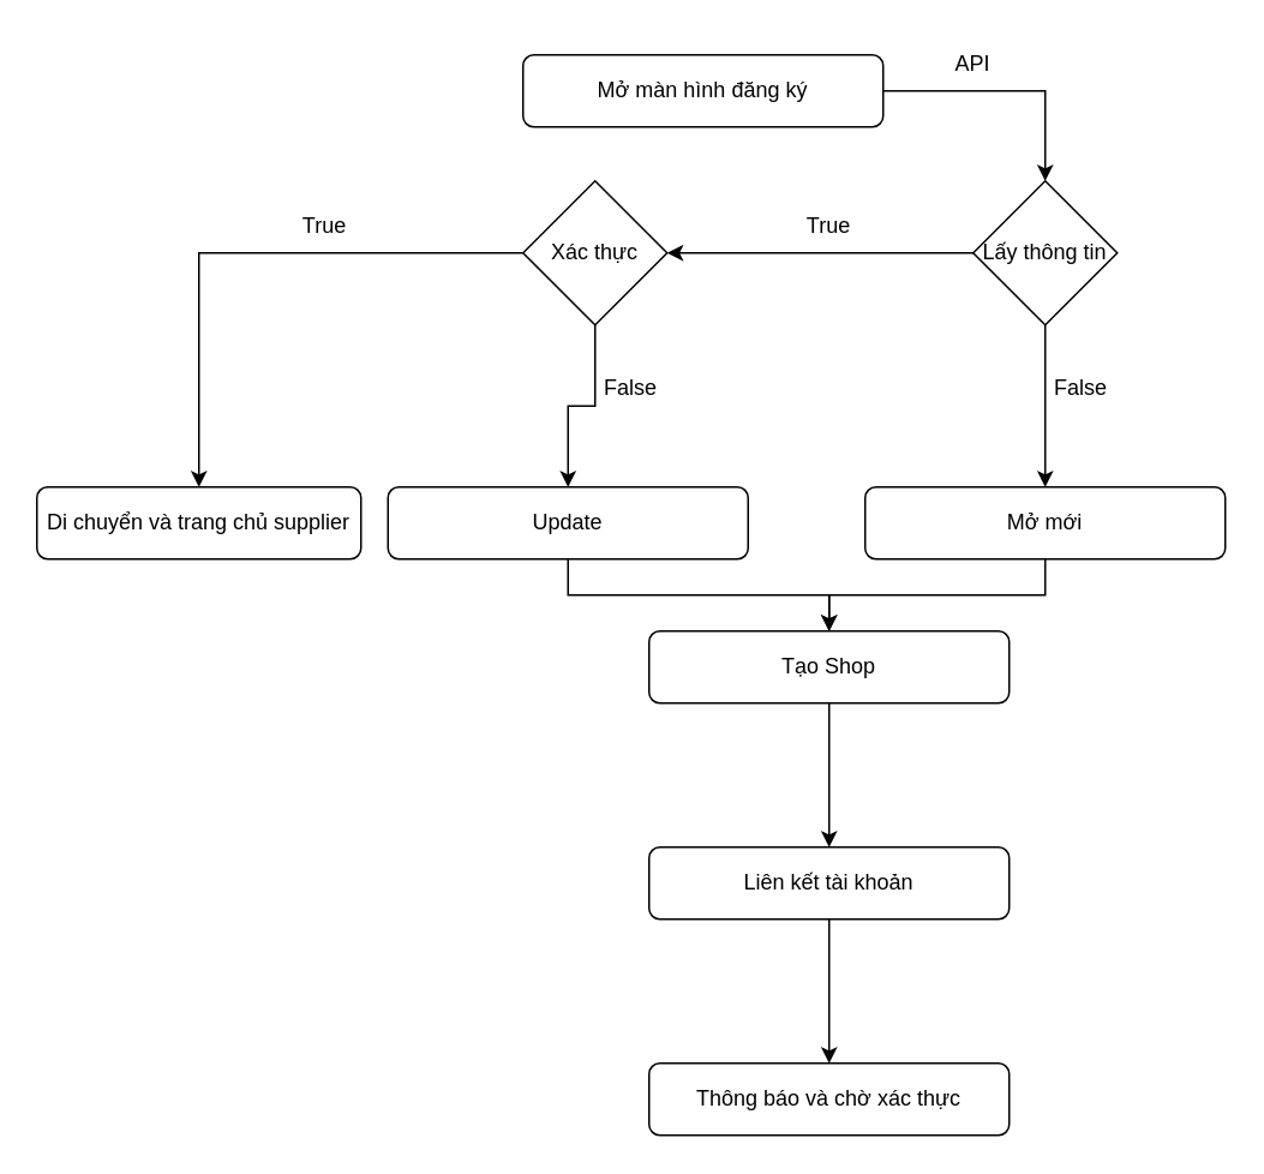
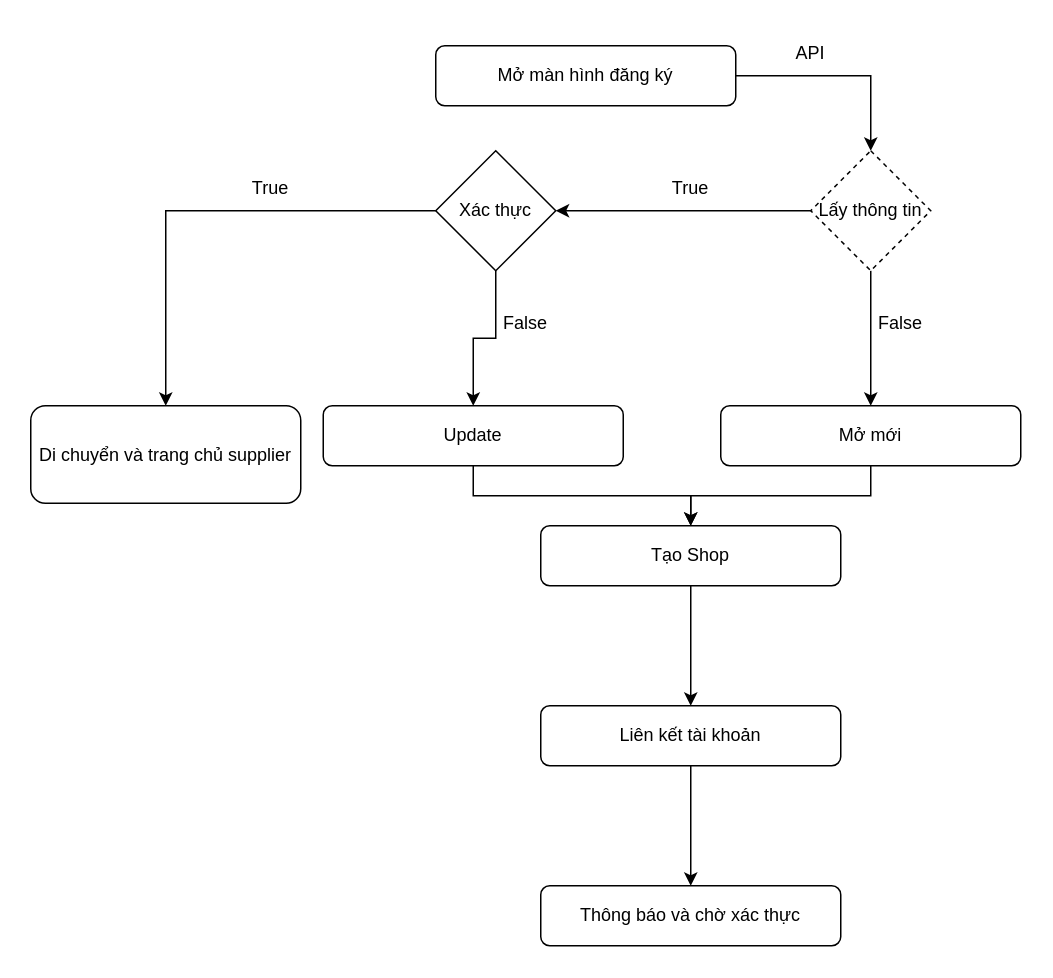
  <mxCell id="0" />
  <mxCell id="1" parent="0" />
  <mxCell id="2" style="edgeStyle=orthogonalEdgeStyle;rounded=0;orthogonalLoop=1;jettySize=auto;html=1;entryX=0.5;entryY=0;entryDx=0;entryDy=0;" parent="1" source="3" target="6" edge="1"><mxGeometry relative="1" as="geometry" /></mxCell>
  <mxCell id="3" value="Mở màn hình đăng ký" style="rounded=1;whiteSpace=wrap;html=1;" parent="1" vertex="1"><mxGeometry x="290" y="30" width="200" height="40" as="geometry" /></mxCell>
  <mxCell id="4" style="edgeStyle=orthogonalEdgeStyle;rounded=0;orthogonalLoop=1;jettySize=auto;html=1;entryX=1;entryY=0.5;entryDx=0;entryDy=0;" parent="1" source="6" target="11" edge="1"><mxGeometry relative="1" as="geometry"><mxPoint x="390" y="150" as="targetPoint" /></mxGeometry></mxCell>
  <mxCell id="5" style="edgeStyle=orthogonalEdgeStyle;rounded=0;orthogonalLoop=1;jettySize=auto;html=1;" parent="1" source="6" target="13" edge="1"><mxGeometry relative="1" as="geometry" /></mxCell>
- <mxCell id="6" value="Lấy thông tin" style="rhombus;whiteSpace=wrap;html=1;" parent="1" vertex="1"><mxGeometry x="540" y="100" width="80" height="80" as="geometry" /></mxCell>
+ <mxCell id="6" value="Lấy thông tin" style="rhombus;whiteSpace=wrap;html=1;dashed=1;" parent="1" vertex="1"><mxGeometry x="540" y="100" width="80" height="80" as="geometry" /></mxCell>
  <mxCell id="7" value="API" style="text;html=1;strokeColor=none;fillColor=none;align=center;verticalAlign=middle;whiteSpace=wrap;rounded=0;" parent="1" vertex="1"><mxGeometry x="510" y="20" width="60" height="30" as="geometry" /></mxCell>
  <mxCell id="8" value="True" style="text;html=1;strokeColor=none;fillColor=none;align=center;verticalAlign=middle;whiteSpace=wrap;rounded=0;" parent="1" vertex="1"><mxGeometry x="430" y="110" width="60" height="30" as="geometry" /></mxCell>
  <mxCell id="9" style="edgeStyle=orthogonalEdgeStyle;rounded=0;orthogonalLoop=1;jettySize=auto;html=1;entryX=0.5;entryY=0;entryDx=0;entryDy=0;exitX=0;exitY=0.5;exitDx=0;exitDy=0;" parent="1" source="11" target="15" edge="1"><mxGeometry relative="1" as="geometry"><mxPoint x="420" y="120" as="sourcePoint" /></mxGeometry></mxCell>
  <mxCell id="10" style="edgeStyle=orthogonalEdgeStyle;rounded=0;orthogonalLoop=1;jettySize=auto;html=1;entryX=0.5;entryY=0;entryDx=0;entryDy=0;" parent="1" source="11" target="17" edge="1"><mxGeometry relative="1" as="geometry" /></mxCell>
  <mxCell id="11" value="Xác thực" style="rhombus;whiteSpace=wrap;html=1;" parent="1" vertex="1"><mxGeometry x="290" y="100" width="80" height="80" as="geometry" /></mxCell>
  <mxCell id="12" style="edgeStyle=orthogonalEdgeStyle;rounded=0;orthogonalLoop=1;jettySize=auto;html=1;entryX=0.5;entryY=0;entryDx=0;entryDy=0;" parent="1" source="13" target="21" edge="1"><mxGeometry relative="1" as="geometry"><mxPoint x="460" y="340" as="targetPoint" /></mxGeometry></mxCell>
  <mxCell id="13" value="Mở mới" style="rounded=1;whiteSpace=wrap;html=1;" parent="1" vertex="1"><mxGeometry x="480" y="270" width="200" height="40" as="geometry" /></mxCell>
  <mxCell id="14" value="False" style="text;html=1;strokeColor=none;fillColor=none;align=center;verticalAlign=middle;whiteSpace=wrap;rounded=0;" parent="1" vertex="1"><mxGeometry x="570" y="200" width="60" height="30" as="geometry" /></mxCell>
- <mxCell id="15" value="Di chuyển và trang chủ supplier" style="rounded=1;whiteSpace=wrap;html=1;" parent="1" vertex="1"><mxGeometry x="20" y="270" width="180" height="40" as="geometry" /></mxCell>
+ <mxCell id="15" value="Di chuyển và trang chủ supplier" style="rounded=1;whiteSpace=wrap;html=1;" parent="1" vertex="1"><mxGeometry x="20" y="270" width="180" height="65" as="geometry" /></mxCell>
  <mxCell id="16" style="edgeStyle=orthogonalEdgeStyle;rounded=0;orthogonalLoop=1;jettySize=auto;html=1;entryX=0.5;entryY=0;entryDx=0;entryDy=0;" parent="1" source="17" target="21" edge="1"><mxGeometry relative="1" as="geometry"><mxPoint x="460" y="340" as="targetPoint" /></mxGeometry></mxCell>
  <mxCell id="17" value="Update" style="rounded=1;whiteSpace=wrap;html=1;" parent="1" vertex="1"><mxGeometry x="215" y="270" width="200" height="40" as="geometry" /></mxCell>
  <mxCell id="18" value="True" style="text;html=1;strokeColor=none;fillColor=none;align=center;verticalAlign=middle;whiteSpace=wrap;rounded=0;" parent="1" vertex="1"><mxGeometry x="150" y="110" width="60" height="30" as="geometry" /></mxCell>
  <mxCell id="19" value="False" style="text;html=1;strokeColor=none;fillColor=none;align=center;verticalAlign=middle;whiteSpace=wrap;rounded=0;" parent="1" vertex="1"><mxGeometry x="320" y="200" width="60" height="30" as="geometry" /></mxCell>
  <mxCell id="20" style="edgeStyle=orthogonalEdgeStyle;rounded=0;orthogonalLoop=1;jettySize=auto;html=1;entryX=0.5;entryY=0;entryDx=0;entryDy=0;" parent="1" source="21" target="23" edge="1"><mxGeometry relative="1" as="geometry" /></mxCell>
  <mxCell id="21" value="Tạo Shop" style="rounded=1;whiteSpace=wrap;html=1;" parent="1" vertex="1"><mxGeometry x="360" y="350" width="200" height="40" as="geometry" /></mxCell>
  <mxCell id="22" style="edgeStyle=orthogonalEdgeStyle;rounded=0;orthogonalLoop=1;jettySize=auto;html=1;" parent="1" source="23" edge="1"><mxGeometry relative="1" as="geometry"><mxPoint x="460" y="590" as="targetPoint" /></mxGeometry></mxCell>
  <mxCell id="23" value="Liên kết tài khoản" style="rounded=1;whiteSpace=wrap;html=1;" parent="1" vertex="1"><mxGeometry x="360" y="470" width="200" height="40" as="geometry" /></mxCell>
  <mxCell id="24" value="Thông báo và chờ xác thực" style="rounded=1;whiteSpace=wrap;html=1;" parent="1" vertex="1"><mxGeometry x="360" y="590" width="200" height="40" as="geometry" /></mxCell>
